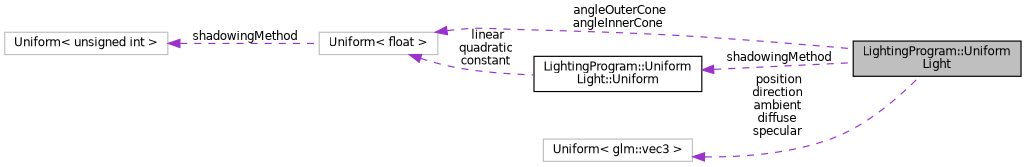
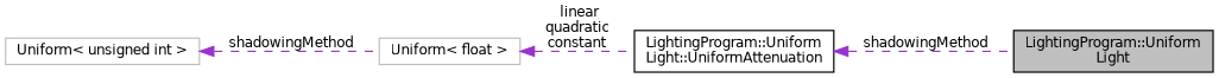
  digraph {
    rankdir=LR
    node [color=grey75 fillcolor=white fontname=Helvetica fontsize=10 shape=record style=filled]
    edge [color=darkorchid3 dir=back fontname=Helvetica fontsize=10 labelfontname=Helvetica labelfontsize=10 style=dashed]
    n1 [color=black fillcolor=grey75 fontcolor=black height=0.2 label="LightingProgram::Uniform\lLight" width=0.4]
    n2 [height=0.2 label="Uniform\< unsigned int \>" width=0.4]
    n3 [height=0.2 label="Uniform\< float \>" width=0.4]
-   n4 [color=black height=0.2 label="LightingProgram::Uniform\lLight::Uniform" width=0.4]
-   n5 [height=0.2 label="Uniform\< glm::vec3 \>" width=0.4]
+   n4 [color=black height=0.2 label="LightingProgram::Uniform\lLight::UniformAttenuation" width=0.4]
    n2 -> n3 [label=" shadowingMethod"]
-   n3 -> n1 [label=" angleOuterCone\nangleInnerCone"]
    n3 -> n4 [label=" linear\nquadratic\nconstant"]
    n4 -> n1 [label=" shadowingMethod"]
-   n5 -> n1 [label=" position\ndirection\nambient\ndiffuse\nspecular"]
  }
